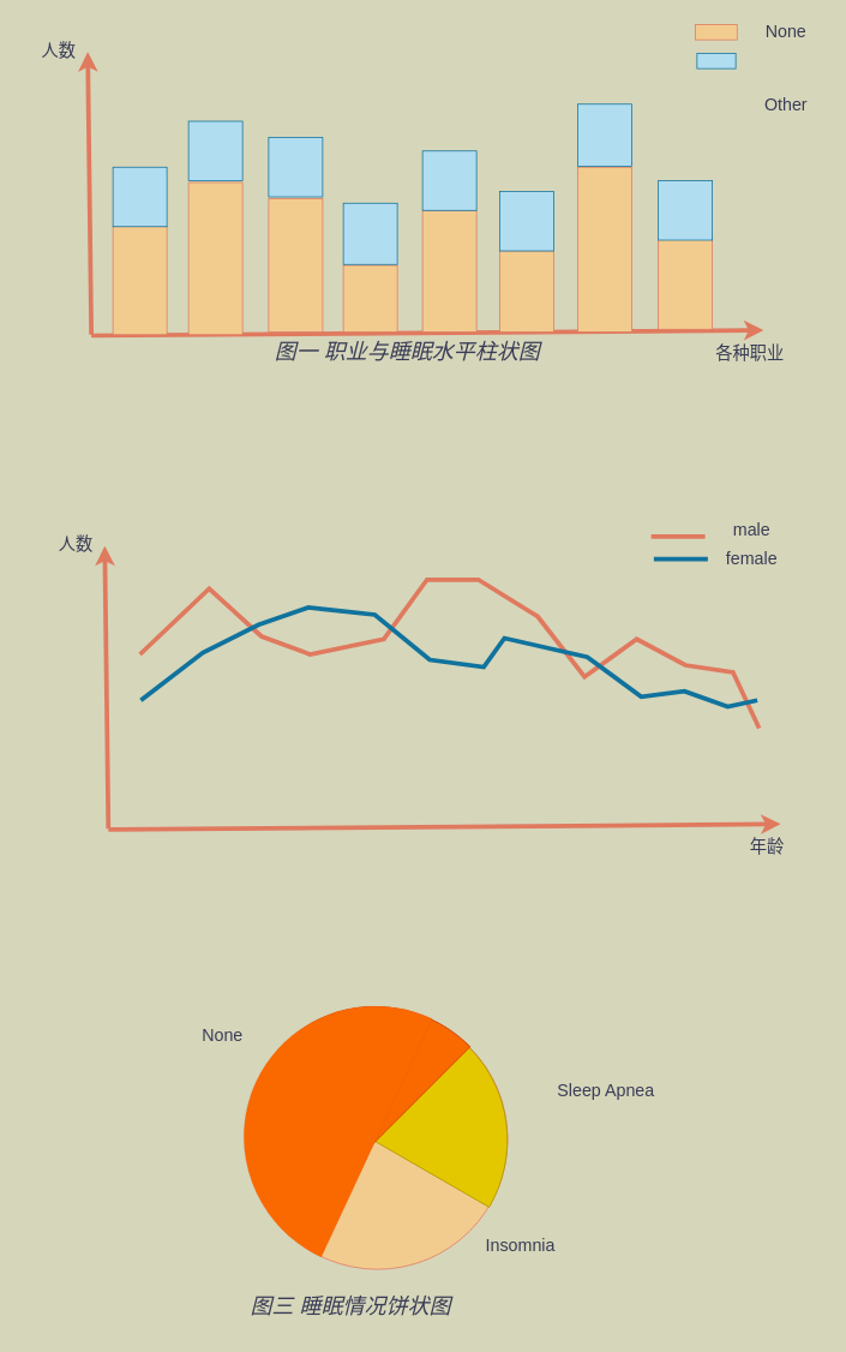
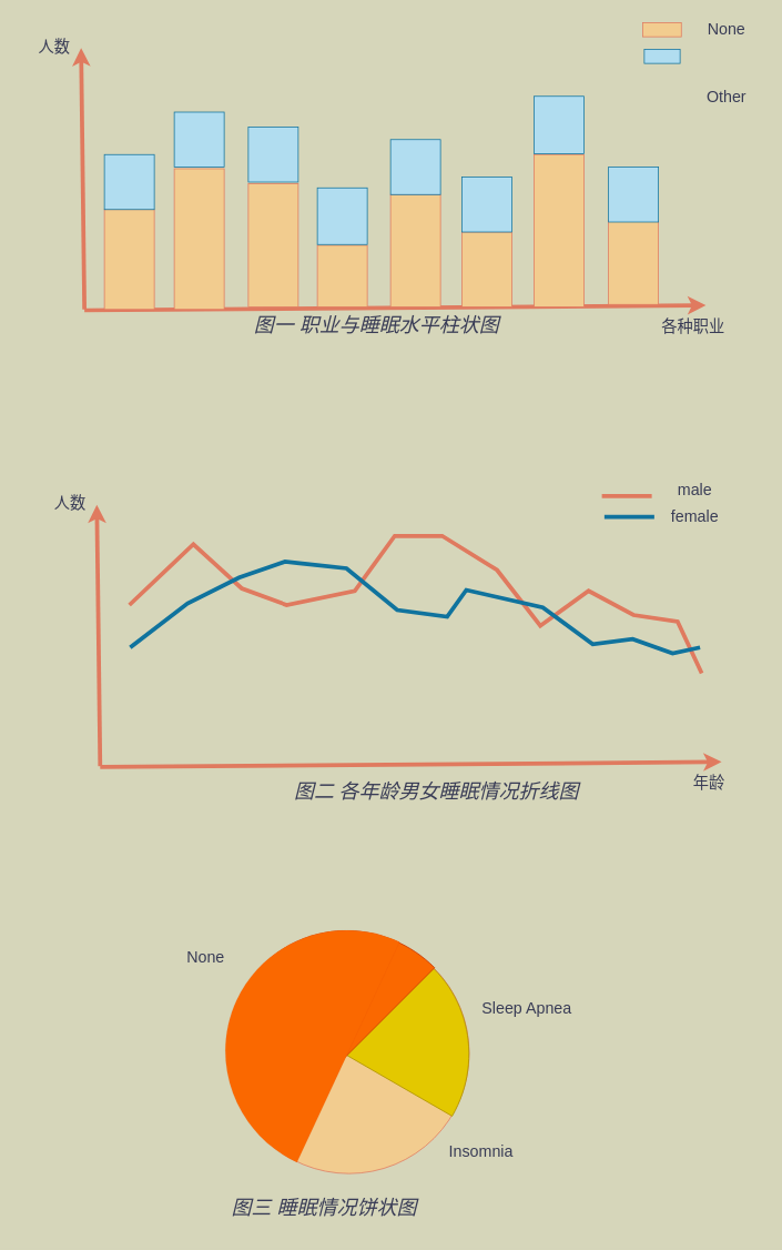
  <mxCell id="0" />
  <mxCell id="1" parent="0" />
  <mxCell id="2" value="" style="ellipse;whiteSpace=wrap;html=1;aspect=fixed;strokeColor=#E07A5F;fontColor=#393C56;fillColor=#F2CC8F;" vertex="1" parent="1"><mxGeometry x="274.5" y="1119.87" width="289" height="289" as="geometry" /></mxCell>
  <mxCell id="3" value="" style="verticalLabelPosition=bottom;verticalAlign=top;html=1;shape=mxgraph.basic.half_circle;strokeColor=#B09500;fontColor=#000000;fillColor=#e3c800;direction=south;rotation=120;" vertex="1" parent="1"><mxGeometry x="382" y="1061" width="147" height="287" as="geometry" /></mxCell>
  <mxCell id="4" value="" style="verticalLabelPosition=bottom;verticalAlign=top;html=1;shape=mxgraph.basic.half_circle;strokeColor=#C73500;fontColor=#000000;fillColor=#fa6800;direction=south;rotation=45;" vertex="1" parent="1"><mxGeometry x="294.3" y="1067.36" width="148" height="286.53" as="geometry" /></mxCell>
  <mxCell id="5" value="" style="verticalLabelPosition=bottom;verticalAlign=top;html=1;shape=mxgraph.basic.half_circle;strokeColor=#C73500;fontColor=#000000;fillColor=#fa6800;direction=south;rotation=25;strokeWidth=0;" vertex="1" parent="1"><mxGeometry x="277.08" y="1085.78" width="148" height="292" as="geometry" /></mxCell>
  <mxCell id="6" value="" style="endArrow=classic;html=1;rounded=0;strokeColor=#E07A5F;fontColor=#393C56;fillColor=#F2CC8F;strokeWidth=5;" edge="1" parent="1"><mxGeometry width="50" height="50" relative="1" as="geometry"><mxPoint x="101" y="372" as="sourcePoint" /><mxPoint x="848" y="366" as="targetPoint" /></mxGeometry></mxCell>
  <mxCell id="7" value="" style="endArrow=classic;html=1;rounded=0;strokeColor=#E07A5F;fontColor=#393C56;fillColor=#F2CC8F;strokeWidth=5;" edge="1" parent="1"><mxGeometry width="50" height="50" relative="1" as="geometry"><mxPoint x="101" y="371" as="sourcePoint" /><mxPoint x="97" y="57" as="targetPoint" /></mxGeometry></mxCell>
  <mxCell id="8" value="" style="rounded=0;whiteSpace=wrap;html=1;strokeColor=#E07A5F;fontColor=#393C56;fillColor=#F2CC8F;direction=south;" vertex="1" parent="1"><mxGeometry x="125" y="251" width="60" height="120" as="geometry" /></mxCell>
  <mxCell id="9" value="" style="rounded=0;whiteSpace=wrap;html=1;strokeColor=#E07A5F;fontColor=#393C56;fillColor=#F2CC8F;direction=south;" vertex="1" parent="1"><mxGeometry x="731" y="264" width="60" height="101" as="geometry" /></mxCell>
  <mxCell id="10" value="" style="rounded=0;whiteSpace=wrap;html=1;strokeColor=#E07A5F;fontColor=#393C56;fillColor=#F2CC8F;direction=south;" vertex="1" parent="1"><mxGeometry x="209" y="202" width="60" height="169" as="geometry" /></mxCell>
  <mxCell id="11" value="" style="rounded=0;whiteSpace=wrap;html=1;strokeColor=#E07A5F;fontColor=#393C56;fillColor=#F2CC8F;direction=south;" vertex="1" parent="1"><mxGeometry x="298" y="220" width="60" height="148" as="geometry" /></mxCell>
  <mxCell id="12" value="" style="rounded=0;whiteSpace=wrap;html=1;strokeColor=#E07A5F;fontColor=#393C56;fillColor=#F2CC8F;direction=south;" vertex="1" parent="1"><mxGeometry x="381" y="294" width="60" height="74" as="geometry" /></mxCell>
  <mxCell id="13" value="" style="rounded=0;whiteSpace=wrap;html=1;strokeColor=#E07A5F;fontColor=#393C56;fillColor=#F2CC8F;direction=south;" vertex="1" parent="1"><mxGeometry x="469" y="233" width="60" height="135" as="geometry" /></mxCell>
  <mxCell id="14" value="" style="rounded=0;whiteSpace=wrap;html=1;strokeColor=#E07A5F;fontColor=#393C56;fillColor=#F2CC8F;direction=south;" vertex="1" parent="1"><mxGeometry x="554.8" y="278" width="60" height="90" as="geometry" /></mxCell>
  <mxCell id="15" value="" style="rounded=0;whiteSpace=wrap;html=1;strokeColor=#E07A5F;fontColor=#393C56;fillColor=#F2CC8F;direction=south;" vertex="1" parent="1"><mxGeometry x="641.5" y="185" width="60" height="183" as="geometry" /></mxCell>
  <mxCell id="16" value="" style="rounded=0;whiteSpace=wrap;html=1;strokeColor=#10739e;fillColor=#b1ddf0;direction=south;" vertex="1" parent="1"><mxGeometry x="125" y="185" width="60" height="66" as="geometry" /></mxCell>
  <mxCell id="17" value="" style="rounded=0;whiteSpace=wrap;html=1;strokeColor=#10739e;fillColor=#b1ddf0;direction=south;" vertex="1" parent="1"><mxGeometry x="731" y="200" width="60" height="66" as="geometry" /></mxCell>
  <mxCell id="18" value="" style="rounded=0;whiteSpace=wrap;html=1;strokeColor=#10739e;fillColor=#b1ddf0;direction=south;" vertex="1" parent="1"><mxGeometry x="641.5" y="115" width="60" height="69" as="geometry" /></mxCell>
  <mxCell id="19" value="" style="rounded=0;whiteSpace=wrap;html=1;strokeColor=#10739e;fillColor=#b1ddf0;direction=south;" vertex="1" parent="1"><mxGeometry x="554.8" y="212" width="60" height="66" as="geometry" /></mxCell>
  <mxCell id="20" value="" style="rounded=0;whiteSpace=wrap;html=1;strokeColor=#10739e;fillColor=#b1ddf0;direction=south;" vertex="1" parent="1"><mxGeometry x="469" y="167" width="60" height="66" as="geometry" /></mxCell>
  <mxCell id="21" value="" style="rounded=0;whiteSpace=wrap;html=1;strokeColor=#10739e;fillColor=#b1ddf0;direction=south;" vertex="1" parent="1"><mxGeometry x="381" y="225" width="60" height="68" as="geometry" /></mxCell>
  <mxCell id="22" value="" style="rounded=0;whiteSpace=wrap;html=1;strokeColor=#10739e;fillColor=#b1ddf0;direction=south;" vertex="1" parent="1"><mxGeometry x="298" y="152" width="60" height="66" as="geometry" /></mxCell>
  <mxCell id="23" value="" style="rounded=0;whiteSpace=wrap;html=1;strokeColor=#10739e;fillColor=#b1ddf0;direction=south;" vertex="1" parent="1"><mxGeometry x="209" y="134" width="60" height="66" as="geometry" /></mxCell>
  <mxCell id="24" value="各种职业" style="text;html=1;align=center;verticalAlign=middle;whiteSpace=wrap;rounded=0;fontColor=#393C56;fontSize=19;" vertex="1" parent="1"><mxGeometry x="788" y="377" width="90" height="30" as="geometry" /></mxCell>
  <mxCell id="25" value="人数" style="text;html=1;align=center;verticalAlign=middle;whiteSpace=wrap;rounded=0;fontColor=#393C56;fontSize=19;" vertex="1" parent="1"><mxGeometry x="20" y="41" width="90" height="30" as="geometry" /></mxCell>
  <mxCell id="26" value="" style="rounded=0;whiteSpace=wrap;html=1;strokeColor=#10739e;fillColor=#b1ddf0;direction=south;" vertex="1" parent="1"><mxGeometry x="774" y="58.5" width="43" height="17" as="geometry" /></mxCell>
  <mxCell id="27" value="None" style="text;html=1;align=center;verticalAlign=middle;whiteSpace=wrap;rounded=0;fontColor=#393C56;fontSize=19;" vertex="1" parent="1"><mxGeometry x="828" y="20" width="90" height="30" as="geometry" /></mxCell>
  <mxCell id="28" value="" style="rounded=0;whiteSpace=wrap;html=1;strokeColor=#E07A5F;fontColor=#393C56;fillColor=#F2CC8F;direction=south;" vertex="1" parent="1"><mxGeometry x="772" y="26.5" width="46.5" height="17" as="geometry" /></mxCell>
  <mxCell id="29" value="Other" style="text;html=1;align=center;verticalAlign=middle;whiteSpace=wrap;rounded=0;fontColor=#393C56;fontSize=19;" vertex="1" parent="1"><mxGeometry x="828" y="102" width="90" height="30" as="geometry" /></mxCell>
  <mxCell id="30" value="图一&amp;nbsp;&lt;span style=&quot;text-indent: 22pt; background-color: initial; font-size: 24px; font-family: 楷体_GB2312;&quot;&gt;职业与睡眠水平柱状图&lt;/span&gt;&lt;p class=&quot;MsoListParagraph&quot; style=&quot;margin-left: 0cm; text-indent: 22pt; font-size: 24px;&quot;&gt;&lt;span style=&quot;font-size: 24px; font-family: 楷体_GB2312;&quot;&gt;&lt;span lang=&quot;EN-US&quot; style=&quot;font-size: 24px;&quot;&gt;&lt;/span&gt;&lt;/span&gt;&lt;/p&gt;" style="text;html=1;align=left;verticalAlign=middle;whiteSpace=wrap;rounded=0;fontColor=#393C56;fontSize=24;fontStyle=2" vertex="1" parent="1"><mxGeometry x="302.8" y="386" width="330.2" height="33" as="geometry" /></mxCell>
  <mxCell id="31" value="None" style="text;html=1;align=center;verticalAlign=middle;whiteSpace=wrap;rounded=0;fontColor=#393C56;fontSize=19;" vertex="1" parent="1"><mxGeometry x="201.5" y="1134.87" width="90" height="30" as="geometry" /></mxCell>
- <mxCell id="32" value="Sleep Apnea" style="text;html=1;align=center;verticalAlign=middle;whiteSpace=wrap;rounded=0;fontColor=#393C56;fontSize=19;" vertex="1" parent="1"><mxGeometry x="603.5" y="1195.63" width="138" height="30" as="geometry" /></mxCell>
+ <mxCell id="32" value="Sleep Apnea" style="text;html=1;align=center;verticalAlign=middle;whiteSpace=wrap;rounded=0;fontColor=#393C56;fontSize=19;" vertex="1" parent="1"><mxGeometry x="563.5" y="1195.63" width="138" height="30" as="geometry" /></mxCell>
  <mxCell id="33" value="Insomnia" style="text;html=1;align=center;verticalAlign=middle;whiteSpace=wrap;rounded=0;fontColor=#393C56;fontSize=19;" vertex="1" parent="1"><mxGeometry x="532.5" y="1367.87" width="90" height="30" as="geometry" /></mxCell>
  <mxCell id="34" value="图三&amp;nbsp;&lt;span style=&quot;text-indent: 22pt; background-color: initial; font-family: 楷体_GB2312;&quot;&gt;睡眠情况饼状图&lt;/span&gt;&lt;p style=&quot;margin-left:0cm;text-indent:22.0pt;mso-list:&lt;br/&gt;l0 level1 lfo1&quot; class=&quot;MsoListParagraph&quot;&gt;&lt;span style=&quot;font-size:11.0pt;mso-bidi-font-size:14.0pt;font-family:楷体_GB2312;&lt;br/&gt;mso-hansi-font-family:&amp;quot;Times New Roman&amp;quot;&quot;&gt;&lt;span lang=&quot;EN-US&quot;&gt;&lt;/span&gt;&lt;/span&gt;&lt;/p&gt;&lt;p class=&quot;MsoListParagraph&quot; style=&quot;margin-left: 0cm; text-indent: 22pt; font-size: 24px;&quot;&gt;&lt;span style=&quot;font-size: 24px; font-family: 楷体_GB2312;&quot;&gt;&lt;span lang=&quot;EN-US&quot; style=&quot;font-size: 24px;&quot;&gt;&lt;/span&gt;&lt;/span&gt;&lt;/p&gt;" style="text;html=1;align=left;verticalAlign=middle;whiteSpace=wrap;rounded=0;fontColor=#393C56;fontSize=24;fontStyle=2" vertex="1" parent="1"><mxGeometry x="275.5" y="1445.87" width="330.2" height="33" as="geometry" /></mxCell>
  <mxCell id="35" value="" style="endArrow=classic;html=1;rounded=0;strokeColor=#E07A5F;fontColor=#393C56;fillColor=#F2CC8F;strokeWidth=5;" edge="1" parent="1"><mxGeometry width="50" height="50" relative="1" as="geometry"><mxPoint x="119.9" y="920.5" as="sourcePoint" /><mxPoint x="866.9" y="914.5" as="targetPoint" /></mxGeometry></mxCell>
  <mxCell id="36" value="" style="endArrow=classic;html=1;rounded=0;strokeColor=#E07A5F;fontColor=#393C56;fillColor=#F2CC8F;strokeWidth=5;" edge="1" parent="1"><mxGeometry width="50" height="50" relative="1" as="geometry"><mxPoint x="119.9" y="919.5" as="sourcePoint" /><mxPoint x="115.9" y="605.5" as="targetPoint" /></mxGeometry></mxCell>
  <mxCell id="37" value="年龄" style="text;html=1;align=center;verticalAlign=middle;whiteSpace=wrap;rounded=0;fontColor=#393C56;fontSize=19;" vertex="1" parent="1"><mxGeometry x="806.9" y="925.5" width="90" height="30" as="geometry" /></mxCell>
  <mxCell id="38" value="人数" style="text;html=1;align=center;verticalAlign=middle;whiteSpace=wrap;rounded=0;fontColor=#393C56;fontSize=19;" vertex="1" parent="1"><mxGeometry x="38.9" y="589.5" width="90" height="30" as="geometry" /></mxCell>
  <mxCell id="39" value="male" style="text;html=1;align=center;verticalAlign=middle;whiteSpace=wrap;rounded=0;fontColor=#393C56;fontSize=19;" vertex="1" parent="1"><mxGeometry x="789.9" y="574" width="90" height="30" as="geometry" /></mxCell>
  <mxCell id="40" value="female" style="text;html=1;align=center;verticalAlign=middle;whiteSpace=wrap;rounded=0;fontColor=#393C56;fontSize=19;" vertex="1" parent="1"><mxGeometry x="789.9" y="606" width="90" height="30" as="geometry" /></mxCell>
+ <mxCell id="41" value="&lt;p style=&quot;margin-left:0cm;text-indent:22.0pt;mso-list:&lt;br/&gt;l0 level1 lfo1&quot; class=&quot;MsoListParagraph&quot;&gt;&lt;span style=&quot;font-family: 楷体_GB2312;&quot;&gt;图二 各年龄男女睡眠情况折线图&lt;span lang=&quot;EN-US&quot;&gt;&lt;/span&gt;&lt;/span&gt;&lt;/p&gt;&lt;p class=&quot;MsoListParagraph&quot; style=&quot;margin-left: 0cm; text-indent: 22pt; font-size: 24px;&quot;&gt;&lt;span style=&quot;font-size: 24px; font-family: 楷体_GB2312;&quot;&gt;&lt;span lang=&quot;EN-US&quot; style=&quot;font-size: 24px;&quot;&gt;&lt;/span&gt;&lt;/span&gt;&lt;/p&gt;" style="text;html=1;align=left;verticalAlign=middle;whiteSpace=wrap;rounded=0;fontColor=#393C56;fontSize=24;fontStyle=2" vertex="1" parent="1"><mxGeometry x="321.7" y="934.5" width="392.3" height="33" as="geometry" /></mxCell>
  <mxCell id="42" value="" style="endArrow=none;html=1;rounded=0;strokeColor=#E07A5F;fontColor=#393C56;fillColor=#F2CC8F;strokeWidth=5;" edge="1" parent="1"><mxGeometry width="50" height="50" relative="1" as="geometry"><mxPoint x="155" y="726" as="sourcePoint" /><mxPoint x="843" y="808" as="targetPoint" /><Array as="points"><mxPoint x="232" y="653" /><mxPoint x="290" y="706" /><mxPoint x="344" y="726" /><mxPoint x="426" y="709" /><mxPoint x="474" y="643" /><mxPoint x="531" y="643" /><mxPoint x="597" y="684" /><mxPoint x="649" y="751" /><mxPoint x="707" y="709" /><mxPoint x="761" y="738" /><mxPoint x="814" y="746" /></Array></mxGeometry></mxCell>
  <mxCell id="43" value="" style="endArrow=none;html=1;rounded=0;strokeColor=#10739e;fontColor=#393C56;fillColor=#b1ddf0;strokeWidth=5;" edge="1" parent="1"><mxGeometry width="50" height="50" relative="1" as="geometry"><mxPoint x="156" y="777" as="sourcePoint" /><mxPoint x="841" y="777" as="targetPoint" /><Array as="points"><mxPoint x="225" y="724" /><mxPoint x="287" y="693" /><mxPoint x="342" y="674" /><mxPoint x="416" y="682" /><mxPoint x="477" y="732" /><mxPoint x="537" y="740" /><mxPoint x="560" y="708" /><mxPoint x="652" y="729" /><mxPoint x="712" y="773" /><mxPoint x="760" y="767" /><mxPoint x="808" y="784" /></Array></mxGeometry></mxCell>
  <mxCell id="44" value="" style="endArrow=none;html=1;rounded=0;strokeColor=#E07A5F;fontColor=#393C56;fillColor=#F2CC8F;strokeWidth=5;" edge="1" parent="1"><mxGeometry width="50" height="50" relative="1" as="geometry"><mxPoint x="723" y="595" as="sourcePoint" /><mxPoint x="783" y="595" as="targetPoint" /></mxGeometry></mxCell>
  <mxCell id="45" value="" style="endArrow=none;html=1;rounded=0;strokeColor=#10739e;fontColor=#393C56;fillColor=#b1ddf0;strokeWidth=5;" edge="1" parent="1"><mxGeometry width="50" height="50" relative="1" as="geometry"><mxPoint x="726" y="620.33" as="sourcePoint" /><mxPoint x="786" y="620.33" as="targetPoint" /></mxGeometry></mxCell>
